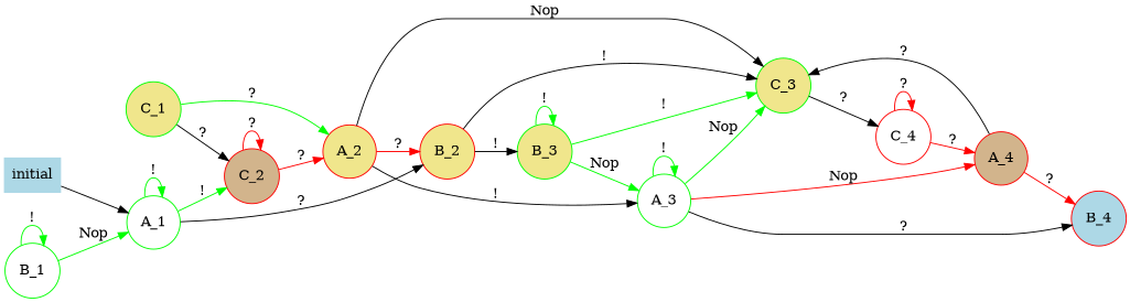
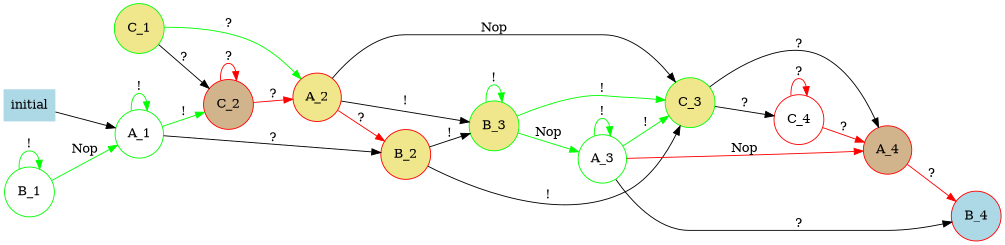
  digraph {
    rankdir=LR
    node [color=green fillcolor=khaki shape=circle style=filled]
    n1 [fillcolor=white label=A_1]
    n2 [color=red label=B_2]
    n3 [color=red fillcolor=tan label=C_2]
    n4 [label=C_1]
    n5 [color=red label=A_2]
    n6 [label=C_3]
    n7 [label=B_3]
    initial [fillcolor=lightblue shape=plaintext color=""]
    n9 [fillcolor=white label=A_3]
    n10 [color=red fillcolor=tan label=A_4]
    n11 [color=red fillcolor=white label=C_4]
    n12 [color=red fillcolor=lightblue label=B_4]
    n13 [fillcolor=white label=B_1]
    n1 -> n1 [color=green label="!"]
    n1 -> n2 [label="?"]
    n1 -> n3 [color=green label="!"]
    n2 -> n6 [label="!"]
    n2 -> n7 [label="!"]
    n3 -> n3 [color=red label="?"]
    n3 -> n5 [color=red label="?"]
    n4 -> n3 [label="?"]
    n4 -> n5 [color=green label="?"]
    n5 -> n2 [color=red label="?"]
    n5 -> n6 [label=Nop]
-   n5 -> n9 [label="!"]
-   n10 -> n6 [label="?"]
+   n5 -> n7 [label="!"]
+   n6 -> n10 [label="?"]
    n6 -> n11 [label="?"]
    n7 -> n6 [color=green label="!"]
    n7 -> n7 [color=green label="!"]
    n7 -> n9 [color=green label=Nop]
    initial -> n1
-   n9 -> n6 [color=green label=Nop]
+   n9 -> n6 [color=green label="!"]
    n9 -> n9 [color=green label="!"]
    n9 -> n10 [color=red label=Nop]
    n9 -> n12 [label="?"]
    n10 -> n12 [color=red label="?"]
    n11 -> n10 [color=red label="?"]
    n11 -> n11 [color=red label="?"]
    n13 -> n1 [color=green label=Nop]
    n13 -> n13 [color=green label="!"]
  }
